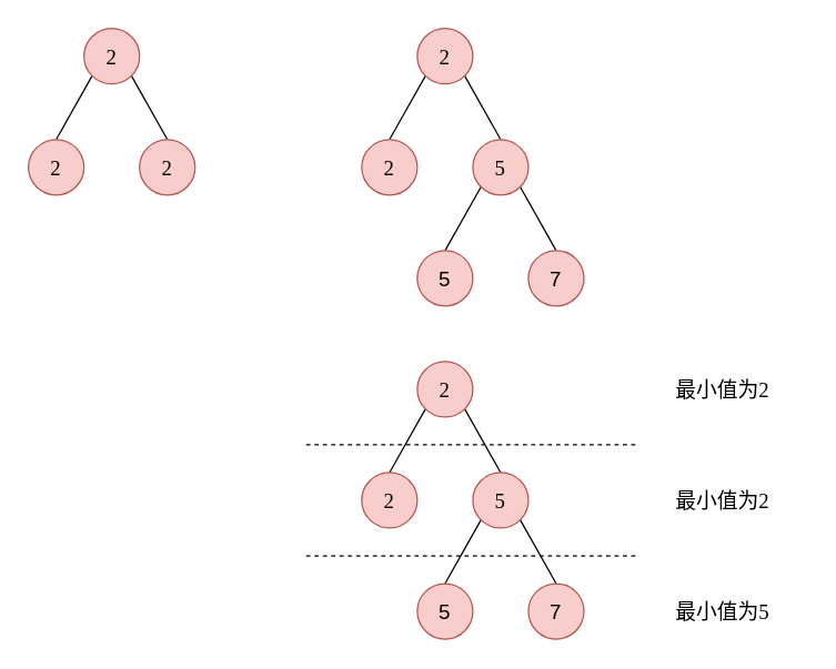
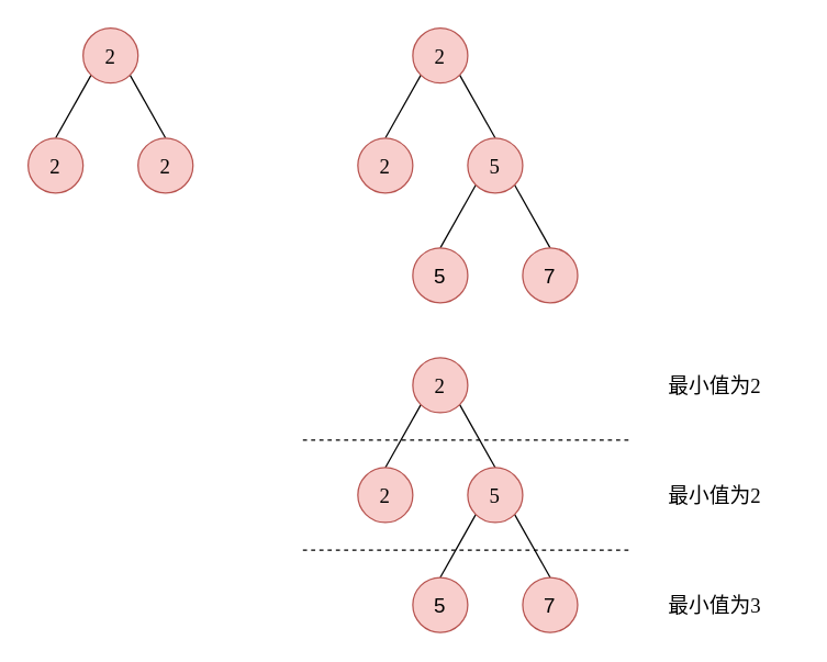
  <mxCell id="0" />
  <mxCell id="1" parent="0" />
  <mxCell id="2" style="rounded=0;orthogonalLoop=1;jettySize=auto;html=1;exitX=0;exitY=1;exitDx=0;exitDy=0;entryX=0.5;entryY=0;entryDx=0;entryDy=0;fontFamily=Comic Sans MS;fontSize=15;endArrow=none;endFill=0;" edge="1" parent="1" source="4" target="5"><mxGeometry relative="1" as="geometry" /></mxCell>
  <mxCell id="3" style="edgeStyle=none;rounded=0;orthogonalLoop=1;jettySize=auto;html=1;exitX=1;exitY=1;exitDx=0;exitDy=0;entryX=0.5;entryY=0;entryDx=0;entryDy=0;fontFamily=Comic Sans MS;fontSize=15;endArrow=none;endFill=0;" edge="1" parent="1" source="4" target="8"><mxGeometry relative="1" as="geometry" /></mxCell>
  <mxCell id="4" value="&lt;font face=&quot;Comic Sans MS&quot; style=&quot;font-size: 15px&quot;&gt;2&lt;/font&gt;" style="ellipse;whiteSpace=wrap;html=1;aspect=fixed;fillColor=#f8cecc;strokeColor=#b85450;" vertex="1" parent="1"><mxGeometry x="300" y="20" width="40" height="40" as="geometry" /></mxCell>
  <mxCell id="5" value="&lt;font face=&quot;Comic Sans MS&quot; style=&quot;font-size: 15px&quot;&gt;2&lt;/font&gt;" style="ellipse;whiteSpace=wrap;html=1;aspect=fixed;fillColor=#f8cecc;strokeColor=#b85450;" vertex="1" parent="1"><mxGeometry x="260" y="100" width="40" height="40" as="geometry" /></mxCell>
  <mxCell id="6" style="edgeStyle=none;rounded=0;orthogonalLoop=1;jettySize=auto;html=1;exitX=0;exitY=1;exitDx=0;exitDy=0;entryX=0.5;entryY=0;entryDx=0;entryDy=0;fontFamily=Comic Sans MS;fontSize=15;endArrow=none;endFill=0;" edge="1" parent="1" source="8" target="9"><mxGeometry relative="1" as="geometry" /></mxCell>
  <mxCell id="7" style="edgeStyle=none;rounded=0;orthogonalLoop=1;jettySize=auto;html=1;exitX=1;exitY=1;exitDx=0;exitDy=0;entryX=0.5;entryY=0;entryDx=0;entryDy=0;fontFamily=Comic Sans MS;fontSize=15;endArrow=none;endFill=0;" edge="1" parent="1" source="8" target="10"><mxGeometry relative="1" as="geometry" /></mxCell>
  <mxCell id="8" value="&lt;font style=&quot;font-size: 15px&quot; face=&quot;Comic Sans MS&quot;&gt;5&lt;/font&gt;" style="ellipse;whiteSpace=wrap;html=1;aspect=fixed;fillColor=#f8cecc;strokeColor=#b85450;" vertex="1" parent="1"><mxGeometry x="340" y="100" width="40" height="40" as="geometry" /></mxCell>
  <mxCell id="9" value="&lt;font style=&quot;font-size: 15px&quot;&gt;5&lt;/font&gt;" style="ellipse;whiteSpace=wrap;html=1;aspect=fixed;fillColor=#f8cecc;strokeColor=#b85450;" vertex="1" parent="1"><mxGeometry x="300" y="180" width="40" height="40" as="geometry" /></mxCell>
  <mxCell id="10" value="&lt;font style=&quot;font-size: 15px&quot;&gt;7&lt;/font&gt;" style="ellipse;whiteSpace=wrap;html=1;aspect=fixed;fillColor=#f8cecc;strokeColor=#b85450;" vertex="1" parent="1"><mxGeometry x="380" y="180" width="40" height="40" as="geometry" /></mxCell>
  <mxCell id="11" style="rounded=0;orthogonalLoop=1;jettySize=auto;html=1;exitX=0;exitY=1;exitDx=0;exitDy=0;entryX=0.5;entryY=0;entryDx=0;entryDy=0;fontFamily=Comic Sans MS;fontSize=15;endArrow=none;endFill=0;" edge="1" parent="1" source="13" target="14"><mxGeometry relative="1" as="geometry" /></mxCell>
  <mxCell id="12" style="edgeStyle=none;rounded=0;orthogonalLoop=1;jettySize=auto;html=1;exitX=1;exitY=1;exitDx=0;exitDy=0;entryX=0.5;entryY=0;entryDx=0;entryDy=0;fontFamily=Comic Sans MS;fontSize=15;endArrow=none;endFill=0;" edge="1" parent="1" source="13" target="15"><mxGeometry relative="1" as="geometry" /></mxCell>
  <mxCell id="13" value="&lt;font face=&quot;Comic Sans MS&quot; style=&quot;font-size: 15px&quot;&gt;2&lt;/font&gt;" style="ellipse;whiteSpace=wrap;html=1;aspect=fixed;fillColor=#f8cecc;strokeColor=#b85450;" vertex="1" parent="1"><mxGeometry x="60" y="20" width="40" height="40" as="geometry" /></mxCell>
  <mxCell id="14" value="&lt;font face=&quot;Comic Sans MS&quot; style=&quot;font-size: 15px&quot;&gt;2&lt;/font&gt;" style="ellipse;whiteSpace=wrap;html=1;aspect=fixed;fillColor=#f8cecc;strokeColor=#b85450;" vertex="1" parent="1"><mxGeometry x="20" y="100" width="40" height="40" as="geometry" /></mxCell>
  <mxCell id="15" value="&lt;font style=&quot;font-size: 15px&quot; face=&quot;Comic Sans MS&quot;&gt;2&lt;/font&gt;" style="ellipse;whiteSpace=wrap;html=1;aspect=fixed;fillColor=#f8cecc;strokeColor=#b85450;" vertex="1" parent="1"><mxGeometry x="100" y="100" width="40" height="40" as="geometry" /></mxCell>
  <mxCell id="16" style="rounded=0;orthogonalLoop=1;jettySize=auto;html=1;exitX=0;exitY=1;exitDx=0;exitDy=0;entryX=0.5;entryY=0;entryDx=0;entryDy=0;fontFamily=Comic Sans MS;fontSize=15;endArrow=none;endFill=0;" edge="1" parent="1" source="18" target="19"><mxGeometry relative="1" as="geometry" /></mxCell>
  <mxCell id="17" style="edgeStyle=none;rounded=0;orthogonalLoop=1;jettySize=auto;html=1;exitX=1;exitY=1;exitDx=0;exitDy=0;entryX=0.5;entryY=0;entryDx=0;entryDy=0;fontFamily=Comic Sans MS;fontSize=15;endArrow=none;endFill=0;" edge="1" parent="1" source="18" target="22"><mxGeometry relative="1" as="geometry" /></mxCell>
  <mxCell id="18" value="&lt;font face=&quot;Comic Sans MS&quot; style=&quot;font-size: 15px&quot;&gt;2&lt;/font&gt;" style="ellipse;whiteSpace=wrap;html=1;aspect=fixed;fillColor=#f8cecc;strokeColor=#b85450;" vertex="1" parent="1"><mxGeometry x="300" y="260" width="40" height="40" as="geometry" /></mxCell>
  <mxCell id="19" value="&lt;font face=&quot;Comic Sans MS&quot; style=&quot;font-size: 15px&quot;&gt;2&lt;/font&gt;" style="ellipse;whiteSpace=wrap;html=1;aspect=fixed;fillColor=#f8cecc;strokeColor=#b85450;" vertex="1" parent="1"><mxGeometry x="260" y="340" width="40" height="40" as="geometry" /></mxCell>
  <mxCell id="20" style="edgeStyle=none;rounded=0;orthogonalLoop=1;jettySize=auto;html=1;exitX=0;exitY=1;exitDx=0;exitDy=0;entryX=0.5;entryY=0;entryDx=0;entryDy=0;fontFamily=Comic Sans MS;fontSize=15;endArrow=none;endFill=0;" edge="1" parent="1" source="22" target="23"><mxGeometry relative="1" as="geometry" /></mxCell>
  <mxCell id="21" style="edgeStyle=none;rounded=0;orthogonalLoop=1;jettySize=auto;html=1;exitX=1;exitY=1;exitDx=0;exitDy=0;entryX=0.5;entryY=0;entryDx=0;entryDy=0;fontFamily=Comic Sans MS;fontSize=15;endArrow=none;endFill=0;" edge="1" parent="1" source="22" target="24"><mxGeometry relative="1" as="geometry" /></mxCell>
  <mxCell id="22" value="&lt;font style=&quot;font-size: 15px&quot; face=&quot;Comic Sans MS&quot;&gt;5&lt;/font&gt;" style="ellipse;whiteSpace=wrap;html=1;aspect=fixed;fillColor=#f8cecc;strokeColor=#b85450;" vertex="1" parent="1"><mxGeometry x="340" y="340" width="40" height="40" as="geometry" /></mxCell>
  <mxCell id="23" value="&lt;font style=&quot;font-size: 15px&quot;&gt;5&lt;/font&gt;" style="ellipse;whiteSpace=wrap;html=1;aspect=fixed;fillColor=#f8cecc;strokeColor=#b85450;" vertex="1" parent="1"><mxGeometry x="300" y="420" width="40" height="40" as="geometry" /></mxCell>
  <mxCell id="24" value="&lt;font style=&quot;font-size: 15px&quot;&gt;7&lt;/font&gt;" style="ellipse;whiteSpace=wrap;html=1;aspect=fixed;fillColor=#f8cecc;strokeColor=#b85450;" vertex="1" parent="1"><mxGeometry x="380" y="420" width="40" height="40" as="geometry" /></mxCell>
  <mxCell id="25" value="" style="endArrow=none;html=1;rounded=0;fontFamily=Comic Sans MS;fontSize=15;dashed=1;" edge="1" parent="1"><mxGeometry width="50" height="50" relative="1" as="geometry"><mxPoint x="220" y="320" as="sourcePoint" /><mxPoint x="460" y="320" as="targetPoint" /></mxGeometry></mxCell>
  <mxCell id="26" value="" style="endArrow=none;html=1;rounded=0;fontFamily=Comic Sans MS;fontSize=15;dashed=1;" edge="1" parent="1"><mxGeometry width="50" height="50" relative="1" as="geometry"><mxPoint x="220" y="400" as="sourcePoint" /><mxPoint x="460" y="400" as="targetPoint" /></mxGeometry></mxCell>
- <mxCell id="27" value="最小值为5" style="text;html=1;strokeColor=none;fillColor=none;align=center;verticalAlign=middle;whiteSpace=wrap;rounded=0;fontFamily=Comic Sans MS;fontSize=15;" vertex="1" parent="1"><mxGeometry x="460" y="420" width="120" height="40" as="geometry" /></mxCell>
+ <mxCell id="27" value="最小值为3" style="text;html=1;strokeColor=none;fillColor=none;align=center;verticalAlign=middle;whiteSpace=wrap;rounded=0;fontFamily=Comic Sans MS;fontSize=15;" vertex="1" parent="1"><mxGeometry x="460" y="420" width="120" height="40" as="geometry" /></mxCell>
  <mxCell id="28" value="最小值为2" style="text;html=1;strokeColor=none;fillColor=none;align=center;verticalAlign=middle;whiteSpace=wrap;rounded=0;fontFamily=Comic Sans MS;fontSize=15;" vertex="1" parent="1"><mxGeometry x="460" y="340" width="120" height="40" as="geometry" /></mxCell>
  <mxCell id="29" value="最小值为2" style="text;html=1;strokeColor=none;fillColor=none;align=center;verticalAlign=middle;whiteSpace=wrap;rounded=0;fontFamily=Comic Sans MS;fontSize=15;" vertex="1" parent="1"><mxGeometry x="460" y="260" width="120" height="40" as="geometry" /></mxCell>
